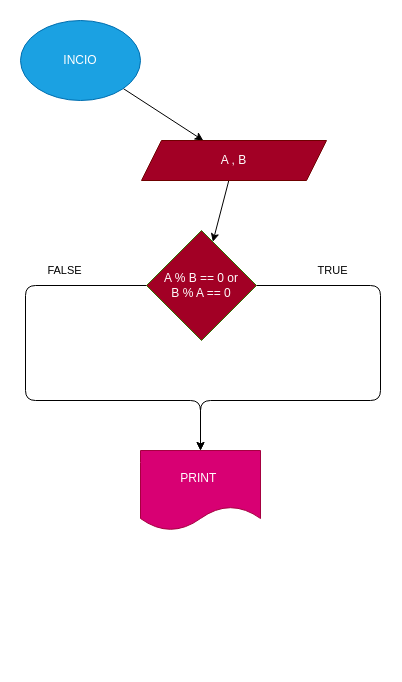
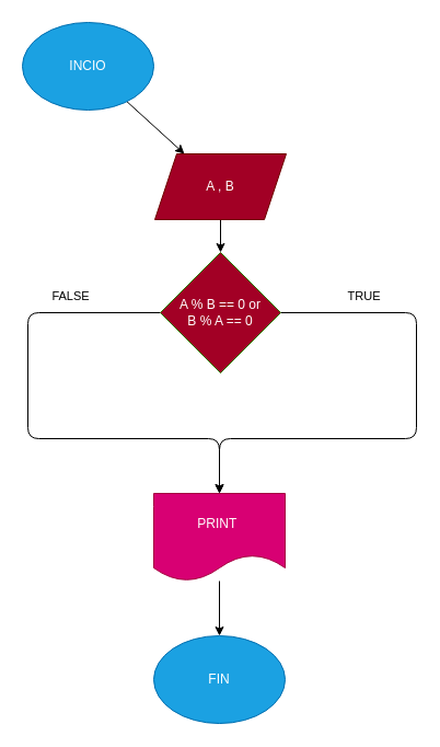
  <mxCell id="0" />
  <mxCell id="1" parent="0" />
  <mxCell id="2" value="" style="edgeStyle=none;html=1;" edge="1" parent="1" source="3" target="5"><mxGeometry relative="1" as="geometry" /></mxCell>
  <mxCell id="3" value="INCIO" style="ellipse;whiteSpace=wrap;html=1;fillColor=#1ba1e2;fontColor=#ffffff;strokeColor=#006EAF;" vertex="1" parent="1"><mxGeometry x="20" y="20" width="120" height="80" as="geometry" /></mxCell>
  <mxCell id="4" value="" style="edgeStyle=none;html=1;" edge="1" parent="1" source="5" target="8"><mxGeometry relative="1" as="geometry" /></mxCell>
- <mxCell id="5" value="A , B" style="shape=parallelogram;perimeter=parallelogramPerimeter;whiteSpace=wrap;html=1;fixedSize=1;fillColor=#a20025;fontColor=#ffffff;strokeColor=#6F0000;" vertex="1" parent="1"><mxGeometry x="141" y="140" width="185" height="40" as="geometry" /></mxCell>
+ <mxCell id="5" value="A , B" style="shape=parallelogram;perimeter=parallelogramPerimeter;whiteSpace=wrap;html=1;fixedSize=1;fillColor=#a20025;fontColor=#ffffff;strokeColor=#6F0000;" vertex="1" parent="1"><mxGeometry x="141" y="140" width="120" height="60" as="geometry" /></mxCell>
  <mxCell id="6" value="FALSE" style="edgeStyle=none;html=1;entryX=0.5;entryY=0;entryDx=0;entryDy=0;" edge="1" parent="1" source="8" target="10"><mxGeometry x="-0.644" y="-15" relative="1" as="geometry"><mxPoint x="25" y="310" as="targetPoint" /><Array as="points"><mxPoint x="25" y="285" /><mxPoint x="25" y="400" /><mxPoint x="200" y="400" /></Array><mxPoint as="offset" /></mxGeometry></mxCell>
  <mxCell id="7" value="TRUE" style="edgeStyle=none;html=1;entryX=0.5;entryY=0;entryDx=0;entryDy=0;" edge="1" parent="1" source="8" target="10"><mxGeometry x="-0.678" y="15" relative="1" as="geometry"><mxPoint x="380" y="310" as="targetPoint" /><Array as="points"><mxPoint x="380" y="285" /><mxPoint x="380" y="400" /><mxPoint x="200" y="400" /></Array><mxPoint as="offset" /></mxGeometry></mxCell>
  <mxCell id="8" value="A % B == 0 or&lt;br&gt;B % A == 0" style="rhombus;whiteSpace=wrap;html=1;fillColor=#a20025;fontColor=#ffffff;strokeColor=#2D7600;" vertex="1" parent="1"><mxGeometry x="146" y="230" width="110" height="110" as="geometry" /></mxCell>
+ <mxCell id="9" style="edgeStyle=none;html=1;" edge="1" parent="1" source="10" target="11"><mxGeometry relative="1" as="geometry" /></mxCell>
  <mxCell id="10" value="PRINT&amp;nbsp;" style="shape=document;whiteSpace=wrap;html=1;boundedLbl=1;fillColor=#d80073;fontColor=#ffffff;strokeColor=#A50040;" vertex="1" parent="1"><mxGeometry x="140" y="450" width="120" height="80" as="geometry" /></mxCell>
+ <mxCell id="11" value="FIN" style="ellipse;whiteSpace=wrap;html=1;fillColor=#1ba1e2;fontColor=#ffffff;strokeColor=#006EAF;" vertex="1" parent="1"><mxGeometry x="140" y="580" width="120" height="80" as="geometry" /></mxCell>
